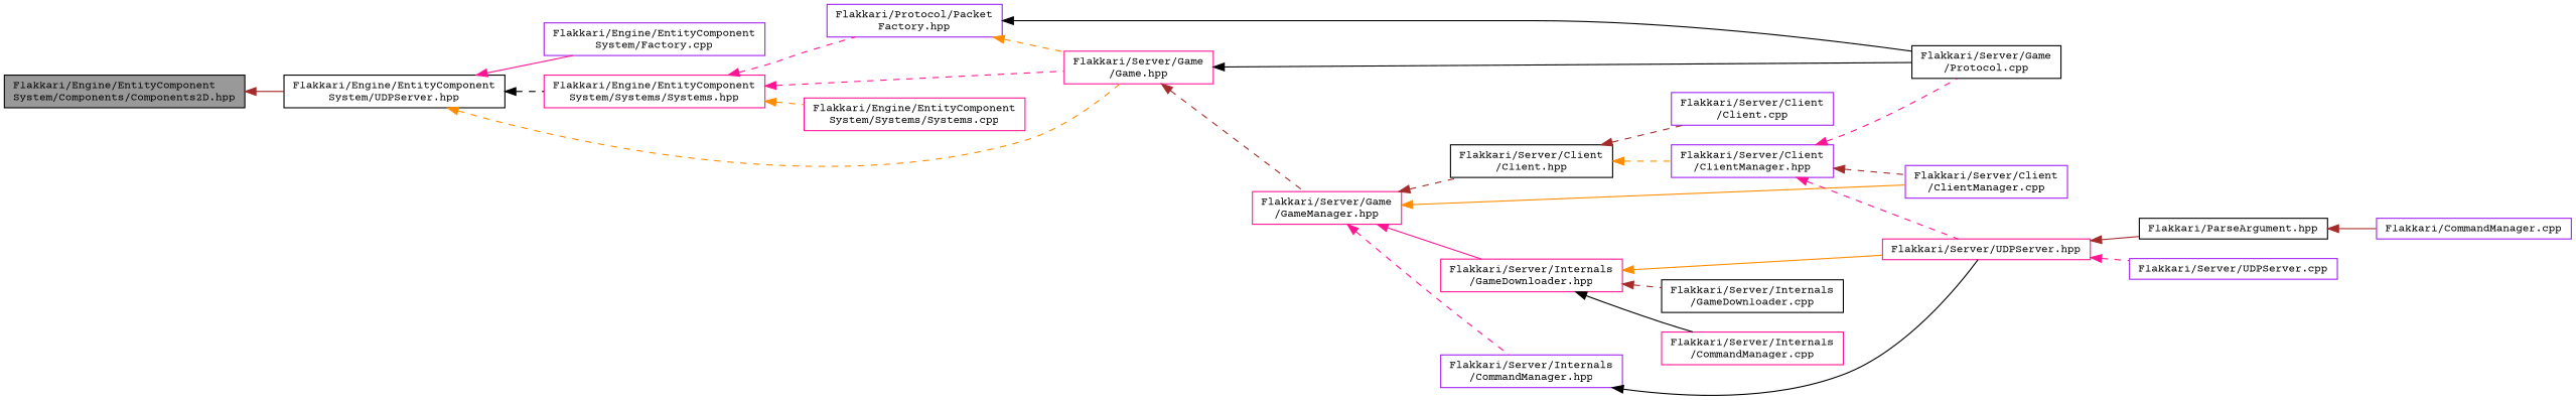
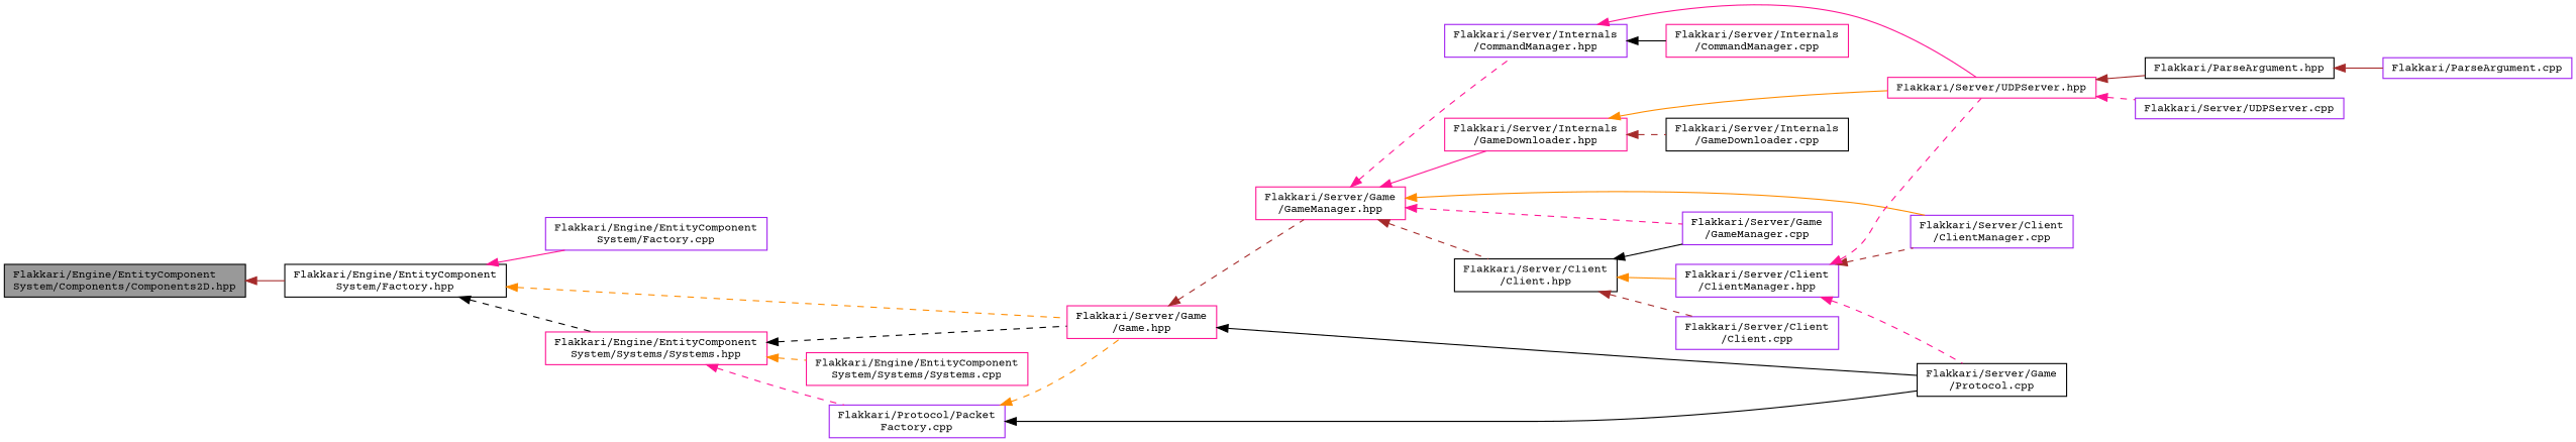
  digraph {
    fontname="Courier Prime"
    rankdir=LR
    node [color=purple fillcolor=white fontname="Courier Prime" fontsize=10 shape=box style=filled]
    edge [color=deeppink dir=back fontname="Courier Prime" fontsize=10 labelfontname=Helvetica labelfontsize=10 style=dashed]
    n1 [color=black fillcolor=grey60 fontcolor=black height=0.2 label="Flakkari/Engine/EntityComponent\lSystem/Components/Components2D.hpp" width=0.4]
-   n2 [color=black height=0.2 label="Flakkari/Engine/EntityComponent\lSystem/UDPServer.hpp" width=0.4]
+   n2 [color=black height=0.2 label="Flakkari/Engine/EntityComponent\lSystem/Factory.hpp" width=0.4]
    n3 [height=0.2 label="Flakkari/Engine/EntityComponent\lSystem/Factory.cpp" width=0.4]
    n4 [color=deeppink height=0.2 label="Flakkari/Engine/EntityComponent\lSystem/Systems/Systems.hpp" width=0.4]
    n5 [color=deeppink height=0.2 label="Flakkari/Server/Game\l/Game.hpp" width=0.4]
    n6 [color=deeppink height=0.2 label="Flakkari/Engine/EntityComponent\lSystem/Systems/Systems.cpp" width=0.4]
-   n7 [height=0.2 label="Flakkari/Protocol/Packet\lFactory.hpp" width=0.4]
+   n7 [height=0.2 label="Flakkari/Protocol/Packet\lFactory.cpp" width=0.4]
    n8 [color=black height=0.2 label="Flakkari/Server/Game\l/Protocol.cpp" width=0.4]
    n9 [color=deeppink height=0.2 label="Flakkari/Server/Game\l/GameManager.hpp" width=0.4]
    n10 [color=black height=0.2 label="Flakkari/Server/Client\l/Client.hpp" width=0.4]
    n11 [height=0.2 label="Flakkari/Server/Client\l/ClientManager.cpp" width=0.4]
+   n12 [height=0.2 label="Flakkari/Server/Game\l/GameManager.cpp" width=0.4]
    n13 [height=0.2 label="Flakkari/Server/Internals\l/CommandManager.hpp" width=0.4]
    n14 [color=deeppink height=0.2 label="Flakkari/Server/Internals\l/GameDownloader.hpp" width=0.4]
    n15 [height=0.2 label="Flakkari/Server/Client\l/Client.cpp" width=0.4]
    n16 [height=0.2 label="Flakkari/Server/Client\l/ClientManager.hpp" width=0.4]
    n17 [color=deeppink height=0.2 label="Flakkari/Server/UDPServer.hpp" width=0.4]
    n18 [color=black height=0.2 label="Flakkari/ParseArgument.hpp" width=0.4]
    n19 [height=0.2 label="Flakkari/Server/UDPServer.cpp" width=0.4]
    n20 [color=deeppink height=0.2 label="Flakkari/Server/Internals\l/CommandManager.cpp" width=0.4]
    n21 [color=black height=0.2 label="Flakkari/Server/Internals\l/GameDownloader.cpp" width=0.4]
-   n22 [height=0.2 label="Flakkari/CommandManager.cpp" width=0.4]
+   n22 [height=0.2 label="Flakkari/ParseArgument.cpp" width=0.4]
    n1 -> n2 [color=brown style=solid]
    n2 -> n3 [style=solid]
    n2 -> n4 [color=black]
    n2 -> n5 [color=darkorange]
-   n4 -> n5
+   n4 -> n5 [color=black]
    n4 -> n6 [color=darkorange]
    n4 -> n7
    n5 -> n8 [color=black style=solid]
    n5 -> n9 [color=brown]
    n7 -> n5 [color=darkorange]
    n7 -> n8 [color=black style=solid]
    n9 -> n10 [color=brown]
    n9 -> n11 [color=darkorange style=solid]
+   n9 -> n12
    n9 -> n13
    n9 -> n14 [style=solid]
+   n10 -> n12 [color=black style=solid]
    n10 -> n15 [color=brown]
-   n10 -> n16 [color=darkorange]
-   n13 -> n17 [color=black style=solid]
-   n14 -> n20 [color=black style=solid]
+   n10 -> n16 [color=darkorange style=solid]
+   n13 -> n17 [style=solid]
+   n13 -> n20 [color=black style=solid]
    n14 -> n17 [color=darkorange style=solid]
    n14 -> n21 [color=brown]
    n16 -> n8
    n16 -> n11 [color=brown]
    n16 -> n17
    n17 -> n18 [color=brown style=solid]
    n17 -> n19
    n18 -> n22 [color=brown style=solid]
  }
